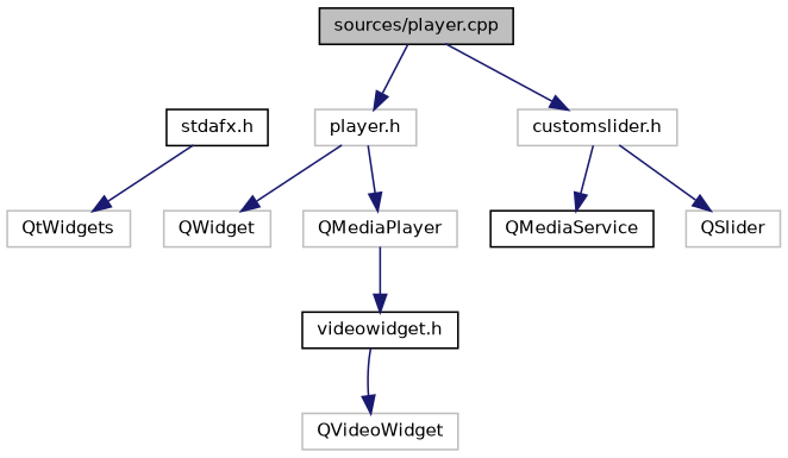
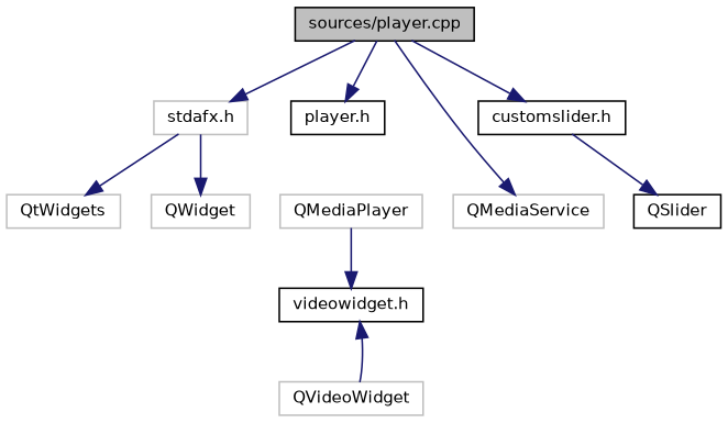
  digraph {
    node [color=grey75 fillcolor=white fontname=Helvetica fontsize=10 shape=record style=filled]
    edge [color=midnightblue fontname=Helvetica fontsize=10 labelfontname=Helvetica labelfontsize=10 style=solid]
    n1 [color=black fillcolor=grey75 fontcolor=black height=0.2 label="sources/player.cpp" width=0.4]
-   n2 [color=black height=0.2 label="stdafx.h" width=0.4]
-   n3 [height=0.2 label="player.h" width=0.4]
-   n4 [height=0.2 label="customslider.h" width=0.4]
-   n5 [color=black height=0.2 label=QMediaService width=0.4]
+   n2 [height=0.2 label="stdafx.h" width=0.4]
+   n3 [color=black height=0.2 label="player.h" width=0.4]
+   n4 [color=black height=0.2 label="customslider.h" width=0.4]
+   n5 [height=0.2 label=QMediaService width=0.4]
    n6 [height=0.2 label=QtWidgets width=0.4]
    n7 [height=0.2 label=QMediaPlayer width=0.4]
    n8 [height=0.2 label=QWidget width=0.4]
-   n9 [height=0.2 label=QSlider width=0.4]
+   n9 [color=black height=0.2 label=QSlider width=0.4]
    n10 [color=black height=0.2 label="videowidget.h" width=0.4]
    n11 [height=0.2 label=QVideoWidget width=0.4]
+   n1 -> n2
    n1 -> n3
    n1 -> n4
-   n4 -> n5
+   n1 -> n5
    n2 -> n6
-   n3 -> n7
-   n3 -> n8
+   n2 -> n8
    n4 -> n9
    n7 -> n10
-   n10 -> n11
+   n11 -> n10
  }
